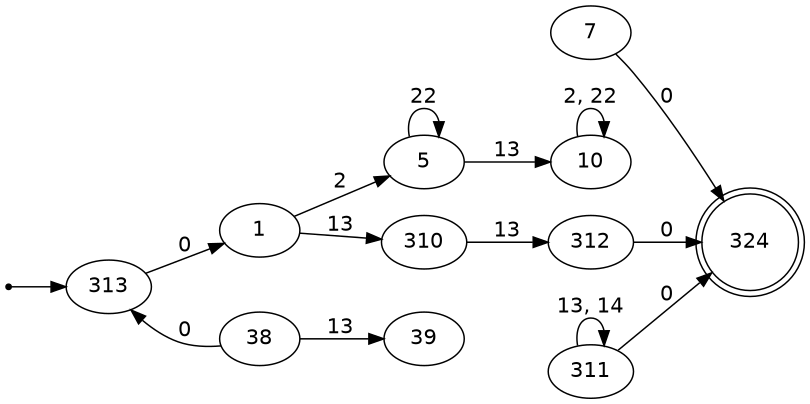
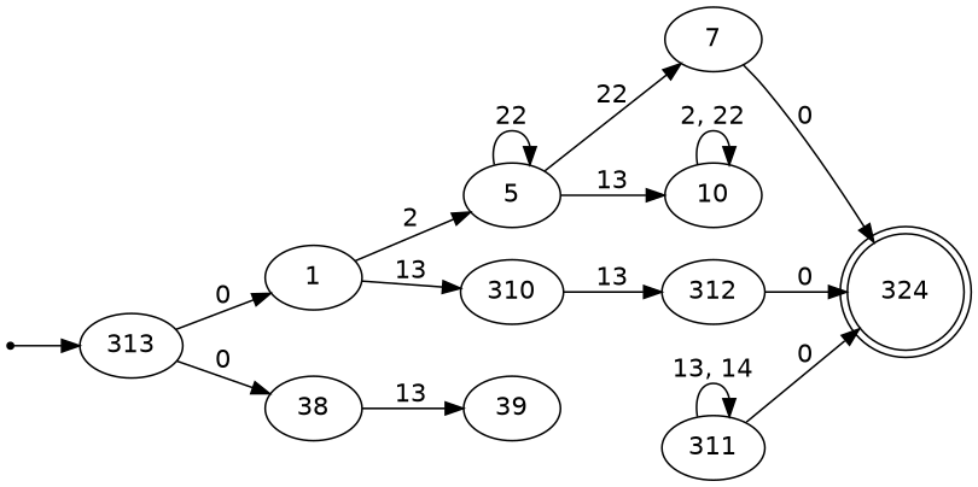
  digraph {
    fontname="DejaVu Sans"
    rankdir=LR
    node [fontname="DejaVu Sans"]
    edge [fontname="DejaVu Sans"]
    inic [shape=point]
    313
    1
    38
    5
    310
    39
    7
    10
    n10 [label=324 shape=doublecircle]
    312
    311
    inic -> 313
    313 -> 1 [label=0]
-   38 -> 313 [label=0]
+   313 -> 38 [label=0]
    1 -> 5 [label=2]
    1 -> 310 [label=13]
    38 -> 39 [label=13]
    5 -> 5 [label=22]
+   5 -> 7 [label=22]
    5 -> 10 [label=13]
    310 -> 312 [label=13]
    7 -> n10 [label=0]
    10 -> 10 [label="2, 22"]
    312 -> n10 [label=0]
    311 -> n10 [label=0]
    311 -> 311 [label="13, 14"]
  }
